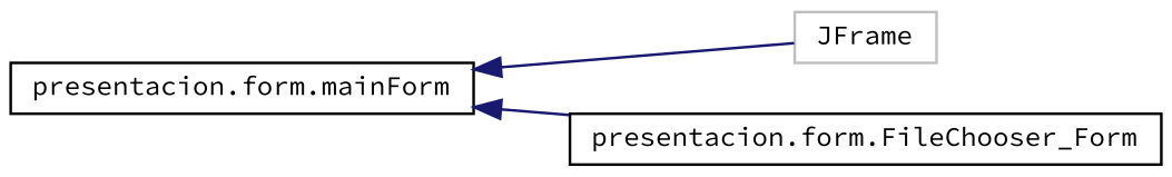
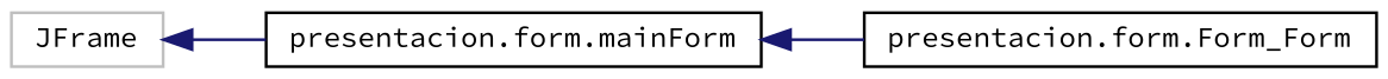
  digraph {
    fontname="Source Code Pro"
    rankdir=LR
    node [color=black fillcolor=white fontname="Source Code Pro" fontsize=10 shape=record style=filled]
    edge [color=midnightblue dir=back fontname="Source Code Pro" fontsize=10 labelfontname=Helvetica labelfontsize=10 style=solid]
    n1 [color=grey75 height=0.2 label=JFrame width=0.4]
    n2 [height=0.2 label="presentacion.form.mainForm" width=0.4]
-   n3 [height=0.2 label="presentacion.form.FileChooser_Form" width=0.4]
-   n2 -> n1
+   n3 [height=0.2 label="presentacion.form.Form_Form" width=0.4]
+   n1 -> n2
    n2 -> n3
  }
